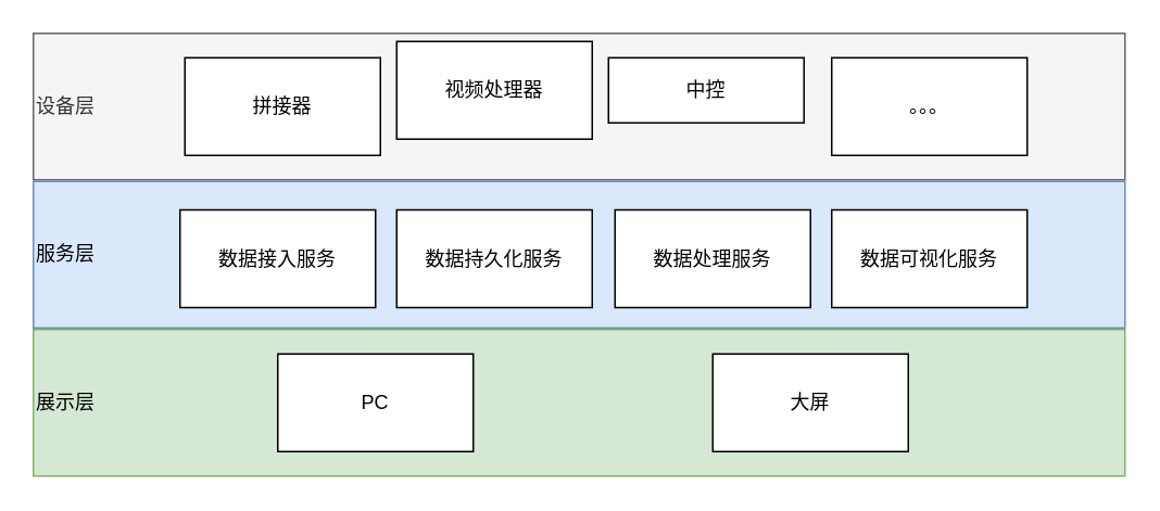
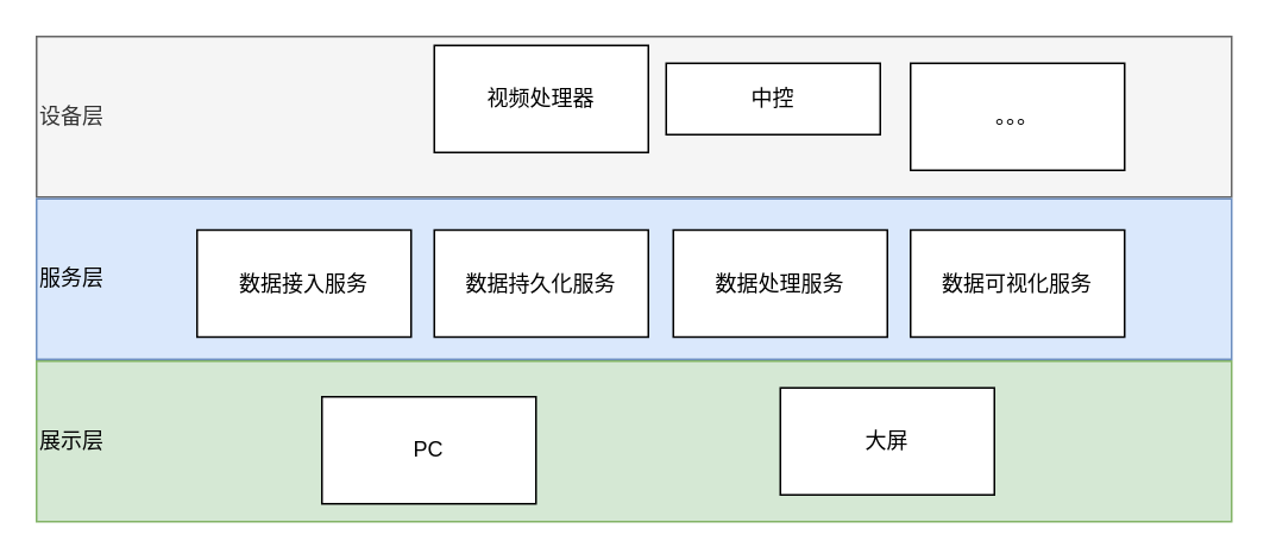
  <mxCell id="0" />
  <mxCell id="1" parent="0" />
  <mxCell id="2" value="设备层" style="rounded=0;whiteSpace=wrap;html=1;align=left;fillColor=#f5f5f5;strokeColor=#666666;fontColor=#333333;" vertex="1" parent="1"><mxGeometry x="20" y="20" width="670" height="90" as="geometry" /></mxCell>
  <mxCell id="3" value="服务层" style="rounded=0;whiteSpace=wrap;html=1;align=left;fillColor=#dae8fc;strokeColor=#6c8ebf;" vertex="1" parent="1"><mxGeometry x="20" y="111" width="670" height="90" as="geometry" /></mxCell>
  <mxCell id="4" value="展示层" style="rounded=0;whiteSpace=wrap;html=1;align=left;fillColor=#d5e8d4;strokeColor=#82b366;" vertex="1" parent="1"><mxGeometry x="20" y="202" width="670" height="90" as="geometry" /></mxCell>
  <mxCell id="5" value="数据接入服务" style="rounded=0;whiteSpace=wrap;html=1;" vertex="1" parent="1"><mxGeometry x="110" y="128.5" width="120" height="60" as="geometry" /></mxCell>
  <mxCell id="6" value="数据持久化服务" style="rounded=0;whiteSpace=wrap;html=1;" vertex="1" parent="1"><mxGeometry x="243" y="128.5" width="120" height="60" as="geometry" /></mxCell>
  <mxCell id="7" value="数据处理服务" style="rounded=0;whiteSpace=wrap;html=1;" vertex="1" parent="1"><mxGeometry x="377" y="128.5" width="120" height="60" as="geometry" /></mxCell>
  <mxCell id="8" value="数据可视化服务" style="rounded=0;whiteSpace=wrap;html=1;" vertex="1" parent="1"><mxGeometry x="510" y="128.5" width="120" height="60" as="geometry" /></mxCell>
- <mxCell id="9" value="PC" style="rounded=0;whiteSpace=wrap;html=1;align=center;" vertex="1" parent="1"><mxGeometry x="170" y="217" width="120" height="60" as="geometry" /></mxCell>
- <mxCell id="10" value="拼接器" style="rounded=0;whiteSpace=wrap;html=1;" vertex="1" parent="1"><mxGeometry x="113" y="35" width="120" height="60" as="geometry" /></mxCell>
+ <mxCell id="9" value="PC" style="rounded=0;whiteSpace=wrap;html=1;align=center;" vertex="1" parent="1"><mxGeometry x="180" y="222" width="120" height="60" as="geometry" /></mxCell>
  <mxCell id="11" value="视频处理器" style="rounded=0;whiteSpace=wrap;html=1;" vertex="1" parent="1"><mxGeometry x="243" y="25" width="120" height="60" as="geometry" /></mxCell>
  <mxCell id="12" value="中控" style="rounded=0;whiteSpace=wrap;html=1;" vertex="1" parent="1"><mxGeometry x="373" y="35" width="120" height="40" as="geometry" /></mxCell>
  <mxCell id="13" value="大屏" style="rounded=0;whiteSpace=wrap;html=1;align=center;" vertex="1" parent="1"><mxGeometry x="437" y="217" width="120" height="60" as="geometry" /></mxCell>
  <mxCell id="14" value="。。。" style="rounded=0;whiteSpace=wrap;html=1;" vertex="1" parent="1"><mxGeometry x="510" y="35" width="120" height="60" as="geometry" /></mxCell>
